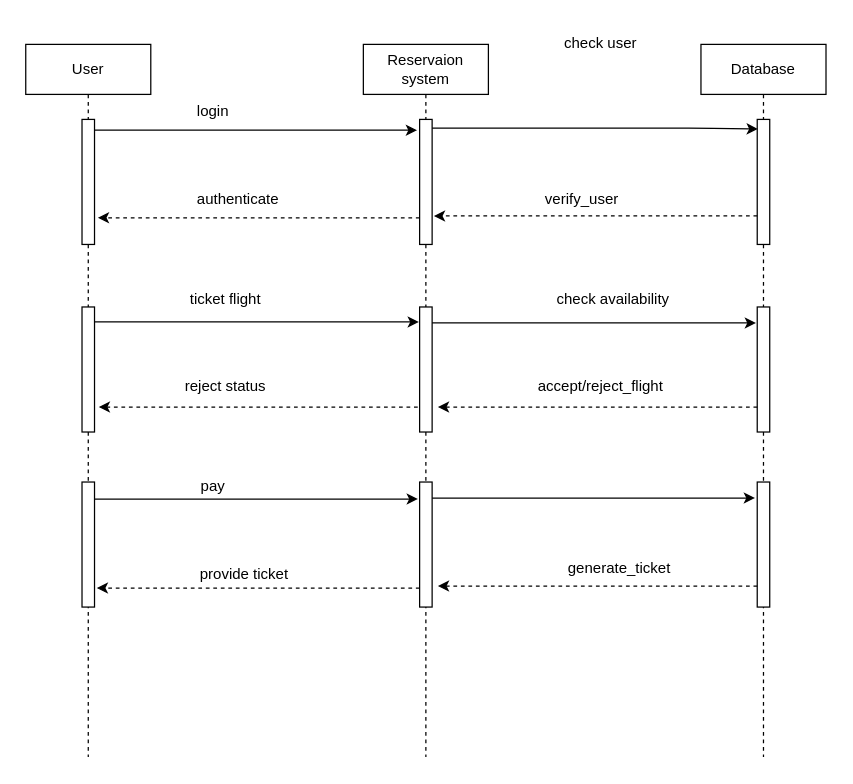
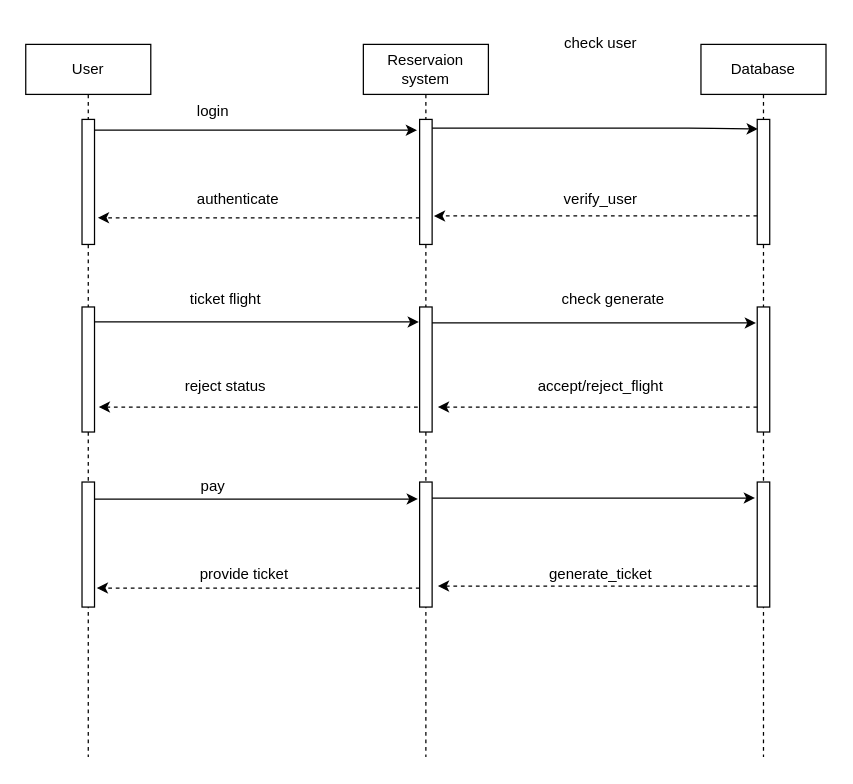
  <mxCell id="0" />
  <mxCell id="1" parent="0" />
  <mxCell id="2" value="User" style="shape=umlLifeline;perimeter=lifelinePerimeter;whiteSpace=wrap;html=1;container=1;collapsible=0;recursiveResize=0;outlineConnect=0;" parent="1" vertex="1"><mxGeometry x="20" y="35" width="100" height="570" as="geometry" /></mxCell>
  <mxCell id="3" value="" style="html=1;points=[];perimeter=orthogonalPerimeter;" parent="2" vertex="1"><mxGeometry x="45" y="60" width="10" height="100" as="geometry" /></mxCell>
  <mxCell id="4" value="" style="html=1;points=[];perimeter=orthogonalPerimeter;" vertex="1" parent="2"><mxGeometry x="45" y="210" width="10" height="100" as="geometry" /></mxCell>
  <mxCell id="5" value="" style="html=1;points=[];perimeter=orthogonalPerimeter;" vertex="1" parent="2"><mxGeometry x="45" y="350" width="10" height="100" as="geometry" /></mxCell>
  <mxCell id="6" value="Database" style="shape=umlLifeline;perimeter=lifelinePerimeter;whiteSpace=wrap;html=1;container=1;collapsible=0;recursiveResize=0;outlineConnect=0;" parent="1" vertex="1"><mxGeometry x="560" y="35" width="100" height="570" as="geometry" /></mxCell>
  <mxCell id="7" value="" style="html=1;points=[];perimeter=orthogonalPerimeter;" parent="6" vertex="1"><mxGeometry x="45" y="60" width="10" height="100" as="geometry" /></mxCell>
  <mxCell id="8" value="" style="html=1;points=[];perimeter=orthogonalPerimeter;" vertex="1" parent="6"><mxGeometry x="45" y="210" width="10" height="100" as="geometry" /></mxCell>
  <mxCell id="9" value="" style="html=1;points=[];perimeter=orthogonalPerimeter;" vertex="1" parent="6"><mxGeometry x="45" y="350" width="10" height="100" as="geometry" /></mxCell>
  <mxCell id="10" value="login" style="text;align=center;fontStyle=0;verticalAlign=middle;spacingLeft=3;spacingRight=3;strokeColor=none;rotatable=0;points=[[0,0.5],[1,0.5]];portConstraint=eastwest;" parent="1" vertex="1"><mxGeometry x="130" y="75" width="80" height="26" as="geometry" /></mxCell>
  <mxCell id="11" style="edgeStyle=none;html=1;entryX=1.34;entryY=0.8;entryDx=0;entryDy=0;entryPerimeter=0;dashed=1;" edge="1" parent="1" source="12" target="4"><mxGeometry relative="1" as="geometry" /></mxCell>
  <mxCell id="12" value="Reservaion&lt;br&gt;system" style="shape=umlLifeline;perimeter=lifelinePerimeter;whiteSpace=wrap;html=1;container=1;collapsible=0;recursiveResize=0;outlineConnect=0;" vertex="1" parent="1"><mxGeometry x="290" y="35" width="100" height="570" as="geometry" /></mxCell>
  <mxCell id="13" value="" style="html=1;points=[];perimeter=orthogonalPerimeter;" vertex="1" parent="12"><mxGeometry x="45" y="60" width="10" height="100" as="geometry" /></mxCell>
  <mxCell id="14" value="" style="html=1;points=[];perimeter=orthogonalPerimeter;" vertex="1" parent="12"><mxGeometry x="45" y="210" width="10" height="100" as="geometry" /></mxCell>
  <mxCell id="15" value="" style="html=1;points=[];perimeter=orthogonalPerimeter;" vertex="1" parent="12"><mxGeometry x="45" y="350" width="10" height="100" as="geometry" /></mxCell>
  <mxCell id="16" style="edgeStyle=none;html=1;entryX=-0.207;entryY=0.086;entryDx=0;entryDy=0;entryPerimeter=0;" edge="1" parent="1" source="3" target="13"><mxGeometry relative="1" as="geometry" /></mxCell>
  <mxCell id="17" style="edgeStyle=none;html=1;entryX=0.048;entryY=0.077;entryDx=0;entryDy=0;entryPerimeter=0;" edge="1" parent="1" source="13" target="7"><mxGeometry relative="1" as="geometry"><mxPoint x="600" y="105" as="targetPoint" /><Array as="points"><mxPoint x="560" y="102" /></Array></mxGeometry></mxCell>
  <mxCell id="18" value="check user" style="text;align=center;fontStyle=0;verticalAlign=middle;spacingLeft=3;spacingRight=3;strokeColor=none;rotatable=0;points=[[0,0.5],[1,0.5]];portConstraint=eastwest;" vertex="1" parent="1"><mxGeometry x="440" y="20" width="80" height="26" as="geometry" /></mxCell>
  <mxCell id="19" style="edgeStyle=none;html=1;entryX=1.14;entryY=0.772;entryDx=0;entryDy=0;entryPerimeter=0;dashed=1;" edge="1" parent="1" source="7" target="13"><mxGeometry relative="1" as="geometry" /></mxCell>
  <mxCell id="20" style="edgeStyle=none;html=1;entryX=1.267;entryY=0.787;entryDx=0;entryDy=0;entryPerimeter=0;dashed=1;" edge="1" parent="1" source="13" target="3"><mxGeometry relative="1" as="geometry" /></mxCell>
  <mxCell id="21" value="authenticate" style="text;align=center;fontStyle=0;verticalAlign=middle;spacingLeft=3;spacingRight=3;strokeColor=none;rotatable=0;points=[[0,0.5],[1,0.5]];portConstraint=eastwest;" vertex="1" parent="1"><mxGeometry x="150" y="145" width="80" height="26" as="geometry" /></mxCell>
- <mxCell id="22" value="verify_user" style="text;align=center;fontStyle=0;verticalAlign=middle;spacingLeft=3;spacingRight=3;strokeColor=none;rotatable=0;points=[[0,0.5],[1,0.5]];portConstraint=eastwest;dashed=1;" vertex="1" parent="1"><mxGeometry x="425" y="145" width="80" height="26" as="geometry" /></mxCell>
+ <mxCell id="22" value="verify_user" style="text;align=center;fontStyle=0;verticalAlign=middle;spacingLeft=3;spacingRight=3;strokeColor=none;rotatable=0;points=[[0,0.5],[1,0.5]];portConstraint=eastwest;dashed=1;" vertex="1" parent="1"><mxGeometry x="440" y="145" width="80" height="26" as="geometry" /></mxCell>
  <mxCell id="23" style="edgeStyle=none;html=1;entryX=-0.06;entryY=0.12;entryDx=0;entryDy=0;entryPerimeter=0;" edge="1" parent="1" source="4" target="14"><mxGeometry relative="1" as="geometry" /></mxCell>
  <mxCell id="24" style="edgeStyle=none;html=1;entryX=-0.1;entryY=0.128;entryDx=0;entryDy=0;entryPerimeter=0;" edge="1" parent="1" source="14" target="8"><mxGeometry relative="1" as="geometry" /></mxCell>
  <mxCell id="25" style="edgeStyle=none;html=1;entryX=1.46;entryY=0.8;entryDx=0;entryDy=0;entryPerimeter=0;dashed=1;" edge="1" parent="1" source="8" target="14"><mxGeometry relative="1" as="geometry" /></mxCell>
  <mxCell id="26" value="ticket flight" style="text;align=center;fontStyle=0;verticalAlign=middle;spacingLeft=3;spacingRight=3;strokeColor=none;rotatable=0;points=[[0,0.5],[1,0.5]];portConstraint=eastwest;" vertex="1" parent="1"><mxGeometry x="140" y="225" width="80" height="26" as="geometry" /></mxCell>
- <mxCell id="27" value="check availability" style="text;align=center;fontStyle=0;verticalAlign=middle;spacingLeft=3;spacingRight=3;strokeColor=none;rotatable=0;points=[[0,0.5],[1,0.5]];portConstraint=eastwest;" vertex="1" parent="1"><mxGeometry x="450" y="225" width="80" height="26" as="geometry" /></mxCell>
+ <mxCell id="27" value="check generate" style="text;align=center;fontStyle=0;verticalAlign=middle;spacingLeft=3;spacingRight=3;strokeColor=none;rotatable=0;points=[[0,0.5],[1,0.5]];portConstraint=eastwest;" vertex="1" parent="1"><mxGeometry x="450" y="225" width="80" height="26" as="geometry" /></mxCell>
  <mxCell id="28" value="accept/reject_flight" style="text;align=center;fontStyle=0;verticalAlign=middle;spacingLeft=3;spacingRight=3;strokeColor=none;rotatable=0;points=[[0,0.5],[1,0.5]];portConstraint=eastwest;" vertex="1" parent="1"><mxGeometry x="440" y="295" width="80" height="26" as="geometry" /></mxCell>
  <mxCell id="29" value="reject status" style="text;align=center;fontStyle=0;verticalAlign=middle;spacingLeft=3;spacingRight=3;strokeColor=none;rotatable=0;points=[[0,0.5],[1,0.5]];portConstraint=eastwest;" vertex="1" parent="1"><mxGeometry x="140" y="295" width="80" height="26" as="geometry" /></mxCell>
  <mxCell id="30" style="edgeStyle=none;html=1;entryX=-0.14;entryY=0.136;entryDx=0;entryDy=0;entryPerimeter=0;" edge="1" parent="1" source="5" target="15"><mxGeometry relative="1" as="geometry" /></mxCell>
  <mxCell id="31" style="edgeStyle=none;html=1;entryX=-0.18;entryY=0.128;entryDx=0;entryDy=0;entryPerimeter=0;" edge="1" parent="1" source="15" target="9"><mxGeometry relative="1" as="geometry" /></mxCell>
  <mxCell id="32" style="edgeStyle=none;html=1;entryX=1.46;entryY=0.832;entryDx=0;entryDy=0;entryPerimeter=0;dashed=1;" edge="1" parent="1" source="9" target="15"><mxGeometry relative="1" as="geometry" /></mxCell>
  <mxCell id="33" style="edgeStyle=none;html=1;entryX=1.18;entryY=0.848;entryDx=0;entryDy=0;entryPerimeter=0;dashed=1;" edge="1" parent="1" source="15" target="5"><mxGeometry relative="1" as="geometry" /></mxCell>
  <mxCell id="34" value="pay" style="text;align=center;fontStyle=0;verticalAlign=middle;spacingLeft=3;spacingRight=3;strokeColor=none;rotatable=0;points=[[0,0.5],[1,0.5]];portConstraint=eastwest;" vertex="1" parent="1"><mxGeometry x="130" y="375" width="80" height="26" as="geometry" /></mxCell>
- <mxCell id="35" value="generate_ticket" style="text;align=center;fontStyle=0;verticalAlign=middle;spacingLeft=3;spacingRight=3;strokeColor=none;rotatable=0;points=[[0,0.5],[1,0.5]];portConstraint=eastwest;" vertex="1" parent="1"><mxGeometry x="455" y="440" width="80" height="26" as="geometry" /></mxCell>
+ <mxCell id="35" value="generate_ticket" style="text;align=center;fontStyle=0;verticalAlign=middle;spacingLeft=3;spacingRight=3;strokeColor=none;rotatable=0;points=[[0,0.5],[1,0.5]];portConstraint=eastwest;" vertex="1" parent="1"><mxGeometry x="440" y="445" width="80" height="26" as="geometry" /></mxCell>
  <mxCell id="36" value="provide ticket" style="text;align=center;fontStyle=0;verticalAlign=middle;spacingLeft=3;spacingRight=3;strokeColor=none;rotatable=0;points=[[0,0.5],[1,0.5]];portConstraint=eastwest;" vertex="1" parent="1"><mxGeometry x="155" y="445" width="80" height="26" as="geometry" /></mxCell>
